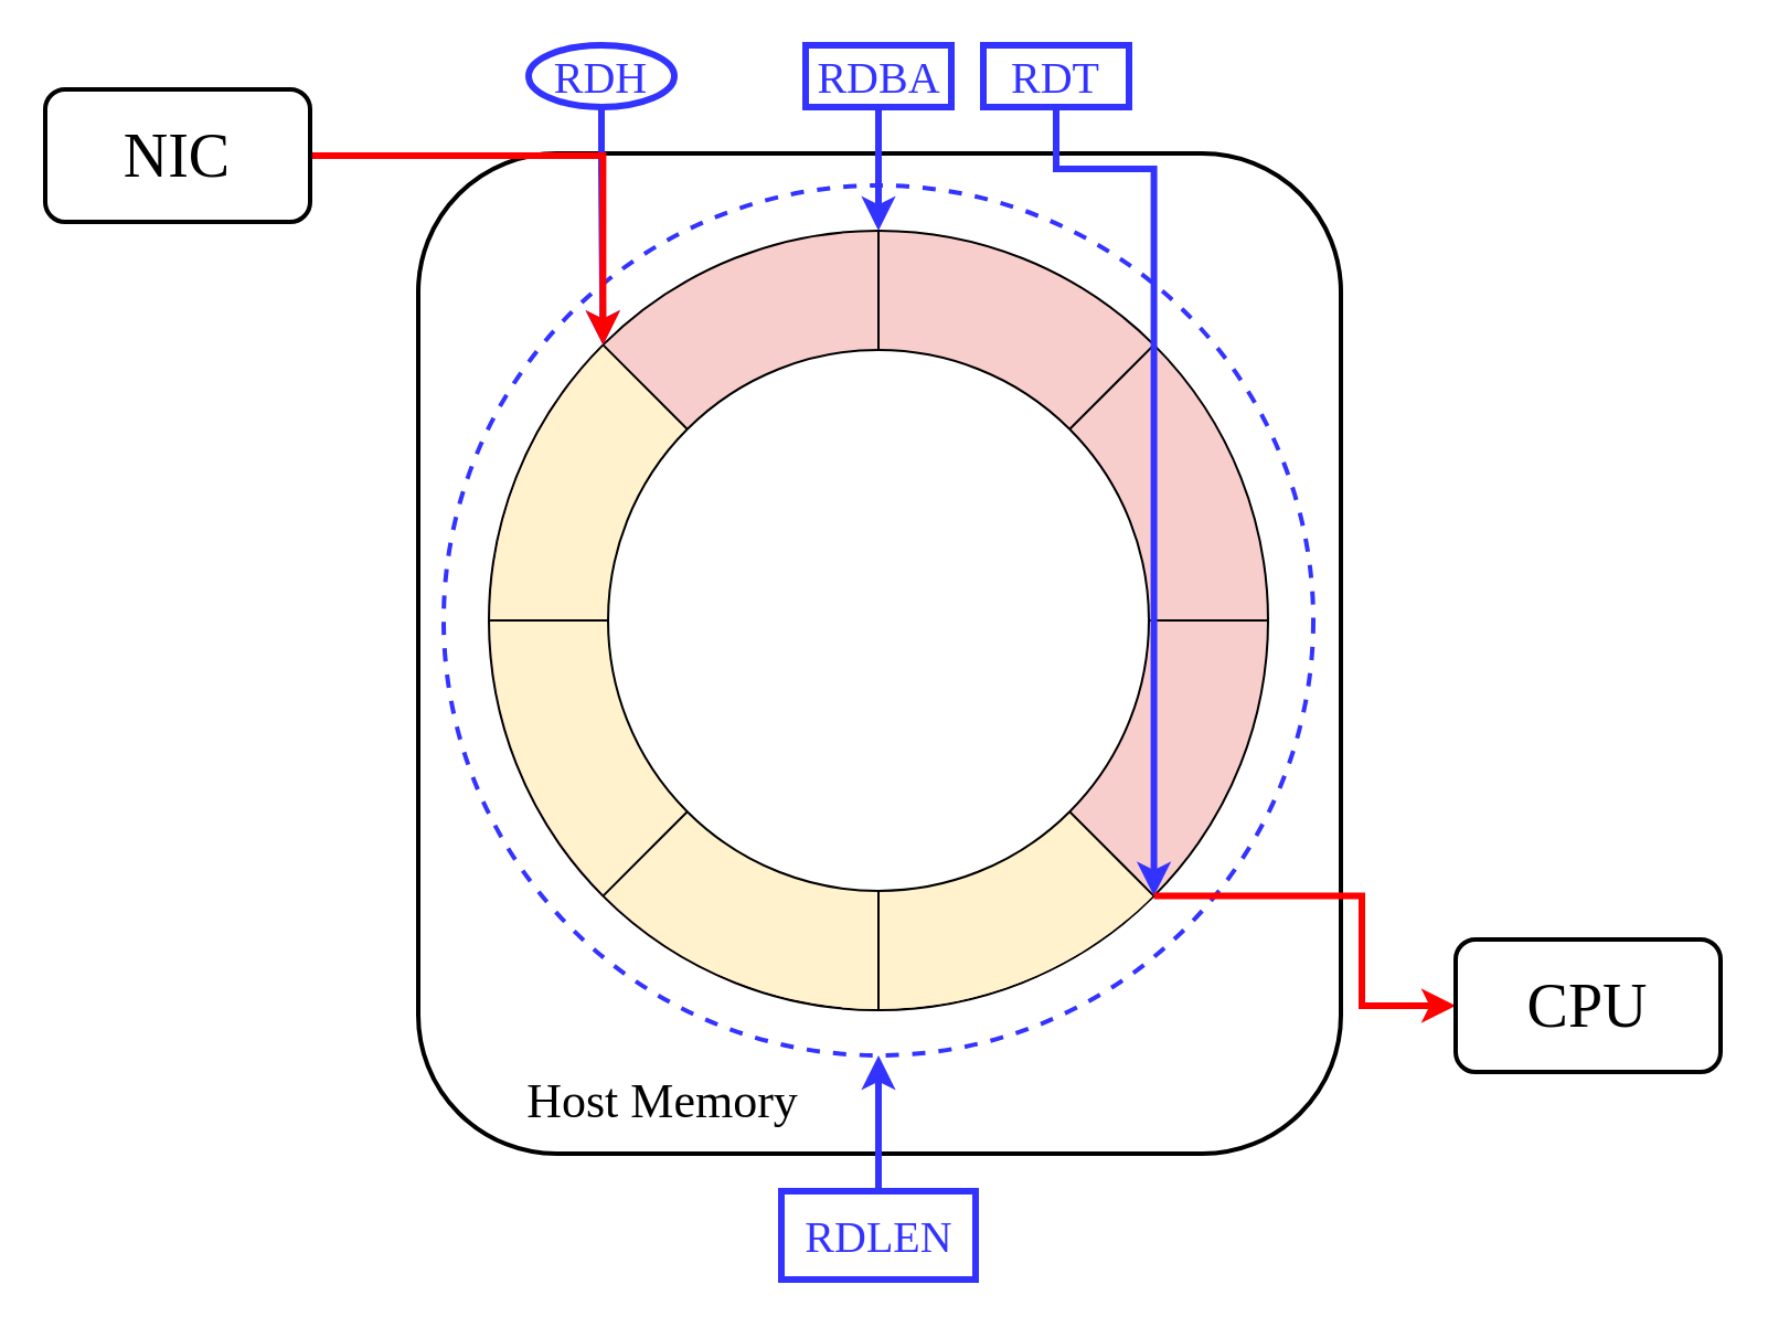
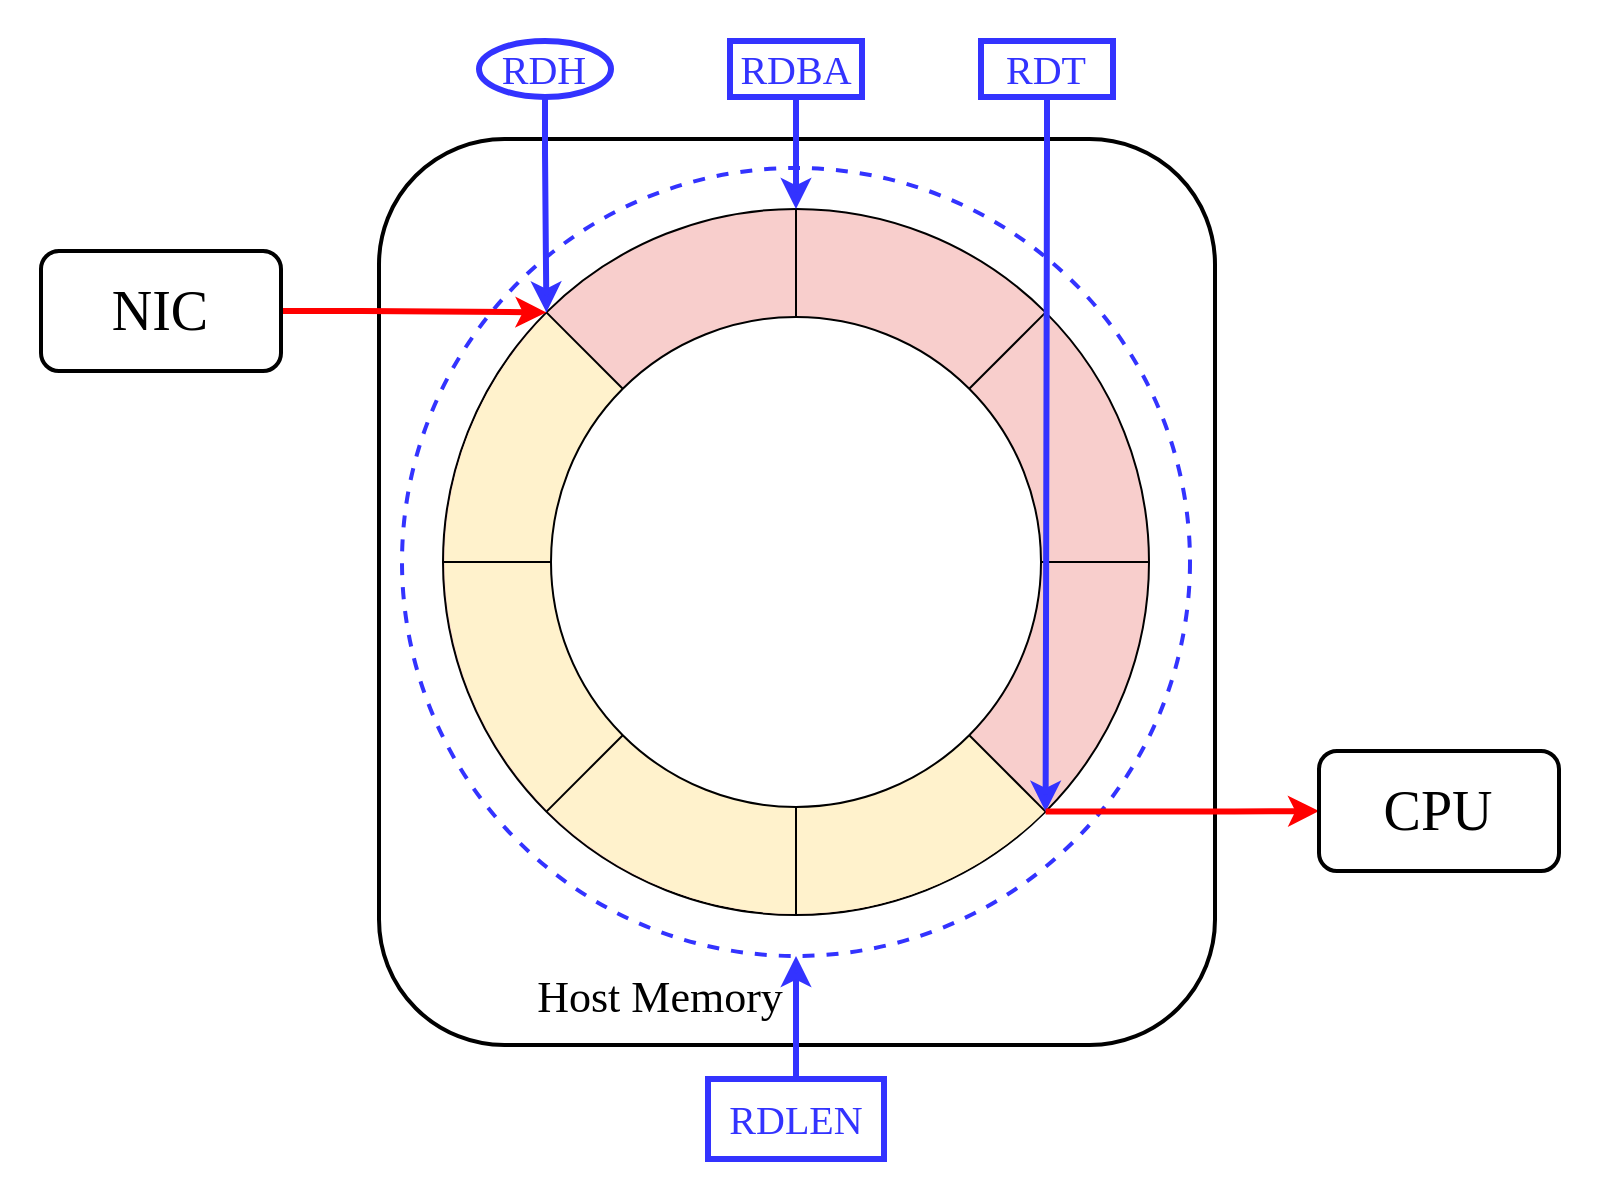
  <mxCell id="0" />
  <mxCell id="1" parent="0" />
  <mxCell id="2" value="" style="rounded=1;whiteSpace=wrap;html=1;fontFamily=Georgia;fontSize=20;fontColor=#3333FF;strokeColor=#000000;strokeWidth=2;fillColor=none;" parent="1" vertex="1"><mxGeometry x="189" y="69" width="418" height="453" as="geometry" /></mxCell>
  <mxCell id="3" value="" style="ellipse;whiteSpace=wrap;html=1;aspect=fixed;fillColor=none;strokeColor=#3333FF;dashed=1;strokeWidth=2;" parent="1" vertex="1"><mxGeometry x="200.5" y="83.5" width="394" height="394" as="geometry" /></mxCell>
  <mxCell id="4" value="" style="ellipse;whiteSpace=wrap;html=1;aspect=fixed;fillColor=#f8cecc;strokeColor=#000000;" parent="1" vertex="1"><mxGeometry x="221" y="104" width="353" height="353" as="geometry" /></mxCell>
  <mxCell id="5" value="" style="verticalLabelPosition=bottom;verticalAlign=top;html=1;shape=mxgraph.basic.half_circle;strokeColor=none;rotation=45;fillColor=#fff2cc;" parent="1" vertex="1"><mxGeometry x="159.55" y="254.64" width="352" height="176" as="geometry" /></mxCell>
  <mxCell id="6" value="" style="ellipse;whiteSpace=wrap;html=1;aspect=fixed;" parent="1" vertex="1"><mxGeometry x="275" y="158" width="245" height="245" as="geometry" /></mxCell>
  <mxCell id="7" value="" style="endArrow=none;html=1;rounded=0;exitX=0;exitY=0.5;exitDx=0;exitDy=0;" parent="1" source="4" target="6" edge="1"><mxGeometry width="50" height="50" relative="1" as="geometry"><mxPoint x="405" y="271" as="sourcePoint" /><mxPoint x="455" y="221" as="targetPoint" /></mxGeometry></mxCell>
  <mxCell id="8" value="" style="endArrow=none;html=1;rounded=0;exitX=0;exitY=0;exitDx=0;exitDy=0;entryX=0;entryY=0;entryDx=0;entryDy=0;" parent="1" source="4" target="6" edge="1"><mxGeometry width="50" height="50" relative="1" as="geometry"><mxPoint x="231" y="290.5" as="sourcePoint" /><mxPoint x="285" y="290.5" as="targetPoint" /></mxGeometry></mxCell>
  <mxCell id="9" value="" style="endArrow=none;html=1;rounded=0;exitX=0.5;exitY=0;exitDx=0;exitDy=0;" parent="1" source="4" target="6" edge="1"><mxGeometry width="50" height="50" relative="1" as="geometry"><mxPoint x="282.696" y="165.696" as="sourcePoint" /><mxPoint x="320.879" y="203.879" as="targetPoint" /></mxGeometry></mxCell>
  <mxCell id="10" value="" style="endArrow=none;html=1;rounded=0;exitX=1;exitY=0;exitDx=0;exitDy=0;entryX=1;entryY=0;entryDx=0;entryDy=0;" parent="1" source="4" target="6" edge="1"><mxGeometry width="50" height="50" relative="1" as="geometry"><mxPoint x="407.5" y="114" as="sourcePoint" /><mxPoint x="407.5" y="168" as="targetPoint" /></mxGeometry></mxCell>
  <mxCell id="11" value="" style="endArrow=none;html=1;rounded=0;exitX=1;exitY=0.5;exitDx=0;exitDy=0;entryX=1;entryY=0.5;entryDx=0;entryDy=0;" parent="1" source="4" target="6" edge="1"><mxGeometry width="50" height="50" relative="1" as="geometry"><mxPoint x="532.304" y="165.696" as="sourcePoint" /><mxPoint x="494.121" y="203.879" as="targetPoint" /></mxGeometry></mxCell>
  <mxCell id="12" value="" style="endArrow=none;html=1;rounded=0;entryX=1;entryY=1;entryDx=0;entryDy=0;" parent="1" source="4" target="6" edge="1"><mxGeometry width="50" height="50" relative="1" as="geometry"><mxPoint x="584" y="290.5" as="sourcePoint" /><mxPoint x="530" y="290.5" as="targetPoint" /></mxGeometry></mxCell>
  <mxCell id="13" value="" style="endArrow=none;html=1;rounded=0;entryX=0.5;entryY=1;entryDx=0;entryDy=0;exitX=0.5;exitY=1;exitDx=0;exitDy=0;" parent="1" source="4" target="6" edge="1"><mxGeometry width="50" height="50" relative="1" as="geometry"><mxPoint x="532.304" y="415.304" as="sourcePoint" /><mxPoint x="494.121" y="377.121" as="targetPoint" /></mxGeometry></mxCell>
  <mxCell id="14" value="" style="endArrow=none;html=1;rounded=0;entryX=0;entryY=1;entryDx=0;entryDy=0;" parent="1" source="4" target="6" edge="1"><mxGeometry width="50" height="50" relative="1" as="geometry"><mxPoint x="407.5" y="467" as="sourcePoint" /><mxPoint x="407.5" y="413" as="targetPoint" /></mxGeometry></mxCell>
  <mxCell id="15" style="edgeStyle=orthogonalEdgeStyle;rounded=0;orthogonalLoop=1;jettySize=auto;html=1;entryX=0.5;entryY=0;entryDx=0;entryDy=0;fontFamily=Georgia;fontSize=20;strokeColor=#3333FF;strokeWidth=3;" parent="1" source="16" target="4" edge="1"><mxGeometry relative="1" as="geometry" /></mxCell>
  <mxCell id="16" value="RDBA" style="rounded=0;whiteSpace=wrap;html=1;fontFamily=Georgia;fontSize=20;strokeColor=#3333FF;strokeWidth=3;fontColor=#3333FF;" parent="1" vertex="1"><mxGeometry x="364.5" y="20" width="66" height="28" as="geometry" /></mxCell>
  <mxCell id="17" style="edgeStyle=orthogonalEdgeStyle;rounded=0;orthogonalLoop=1;jettySize=auto;html=1;entryX=0;entryY=0;entryDx=0;entryDy=0;fontFamily=Georgia;fontSize=20;strokeColor=#3333FF;strokeWidth=3;" parent="1" source="18" target="4" edge="1"><mxGeometry relative="1" as="geometry" /></mxCell>
  <mxCell id="18" value="RDH" style="ellipse;whiteSpace=wrap;html=1;fontFamily=Georgia;fontSize=20;strokeColor=#3333FF;strokeWidth=3;fontColor=#3333FF;" parent="1" vertex="1"><mxGeometry x="239" y="20" width="66" height="28" as="geometry" /></mxCell>
  <mxCell id="19" style="edgeStyle=orthogonalEdgeStyle;rounded=0;orthogonalLoop=1;jettySize=auto;html=1;entryX=1;entryY=1;entryDx=0;entryDy=0;fontFamily=Georgia;fontSize=20;strokeColor=#3333FF;strokeWidth=3;" parent="1" source="20" target="4" edge="1"><mxGeometry relative="1" as="geometry" /></mxCell>
- <mxCell id="20" value="RDT" style="rounded=0;whiteSpace=wrap;html=1;fontFamily=Georgia;fontSize=20;strokeColor=#3333FF;strokeWidth=3;fontColor=#3333FF;" parent="1" vertex="1"><mxGeometry x="445" y="20" width="66" height="28" as="geometry" /></mxCell>
+ <mxCell id="20" value="RDT" style="rounded=0;whiteSpace=wrap;html=1;fontFamily=Georgia;fontSize=20;strokeColor=#3333FF;strokeWidth=3;fontColor=#3333FF;" parent="1" vertex="1"><mxGeometry x="490" y="20" width="66" height="28" as="geometry" /></mxCell>
  <mxCell id="21" style="edgeStyle=orthogonalEdgeStyle;rounded=0;orthogonalLoop=1;jettySize=auto;html=1;entryX=0.5;entryY=1;entryDx=0;entryDy=0;fontFamily=Georgia;fontSize=20;fontColor=#3333FF;strokeColor=#3333FF;strokeWidth=3;" parent="1" source="22" target="3" edge="1"><mxGeometry relative="1" as="geometry" /></mxCell>
  <mxCell id="22" value="RDLEN" style="rounded=0;whiteSpace=wrap;html=1;fontFamily=Georgia;fontSize=20;strokeColor=#3333FF;strokeWidth=3;fontColor=#3333FF;" parent="1" vertex="1"><mxGeometry x="353.5" y="539" width="88" height="40" as="geometry" /></mxCell>
  <mxCell id="23" style="edgeStyle=orthogonalEdgeStyle;rounded=0;orthogonalLoop=1;jettySize=auto;html=1;fontFamily=Georgia;fontSize=28;fontColor=#000000;strokeColor=#FF0000;strokeWidth=3;entryX=0;entryY=0;entryDx=0;entryDy=0;" parent="1" source="24" target="4" edge="1"><mxGeometry relative="1" as="geometry"><mxPoint x="250" y="156" as="targetPoint" /></mxGeometry></mxCell>
- <mxCell id="24" value="&lt;font style=&quot;font-size: 28px;&quot; color=&quot;#000000&quot;&gt;NIC&lt;/font&gt;" style="rounded=1;whiteSpace=wrap;html=1;fontFamily=Georgia;fontSize=20;fontColor=#3333FF;strokeColor=#000000;strokeWidth=2;fillColor=none;" parent="1" vertex="1"><mxGeometry x="20" y="40" width="120" height="60" as="geometry" /></mxCell>
+ <mxCell id="24" value="&lt;font style=&quot;font-size: 28px;&quot; color=&quot;#000000&quot;&gt;NIC&lt;/font&gt;" style="rounded=1;whiteSpace=wrap;html=1;fontFamily=Georgia;fontSize=20;fontColor=#3333FF;strokeColor=#000000;strokeWidth=2;fillColor=none;" parent="1" vertex="1"><mxGeometry x="20" y="125" width="120" height="60" as="geometry" /></mxCell>
  <mxCell id="25" style="edgeStyle=orthogonalEdgeStyle;rounded=0;orthogonalLoop=1;jettySize=auto;html=1;fontFamily=Georgia;fontSize=28;fontColor=#000000;strokeColor=#FF0000;strokeWidth=3;exitX=1;exitY=1;exitDx=0;exitDy=0;" parent="1" source="4" target="26" edge="1"><mxGeometry relative="1" as="geometry" /></mxCell>
- <mxCell id="26" value="&lt;font style=&quot;font-size: 28px;&quot; color=&quot;#000000&quot;&gt;CPU&lt;/font&gt;" style="rounded=1;whiteSpace=wrap;html=1;fontFamily=Georgia;fontSize=20;fontColor=#3333FF;strokeColor=#000000;strokeWidth=2;fillColor=none;" parent="1" vertex="1"><mxGeometry x="659" y="425" width="120" height="60" as="geometry" /></mxCell>
- <mxCell id="27" value="Host Memory" style="text;html=1;strokeColor=none;fillColor=none;align=center;verticalAlign=middle;whiteSpace=wrap;rounded=0;fontFamily=Georgia;fontSize=22;fontColor=#000000;" parent="1" vertex="1"><mxGeometry x="209" y="484" width="182" height="30" as="geometry" /></mxCell>
+ <mxCell id="26" value="&lt;font style=&quot;font-size: 28px;&quot; color=&quot;#000000&quot;&gt;CPU&lt;/font&gt;" style="rounded=1;whiteSpace=wrap;html=1;fontFamily=Georgia;fontSize=20;fontColor=#3333FF;strokeColor=#000000;strokeWidth=2;fillColor=none;" parent="1" vertex="1"><mxGeometry x="659" y="375" width="120" height="60" as="geometry" /></mxCell>
+ <mxCell id="27" value="Host Memory" style="text;html=1;strokeColor=none;fillColor=none;align=center;verticalAlign=middle;whiteSpace=wrap;rounded=0;fontFamily=Georgia;fontSize=22;fontColor=#000000;" parent="1" vertex="1"><mxGeometry x="239" y="484" width="182" height="30" as="geometry" /></mxCell>
